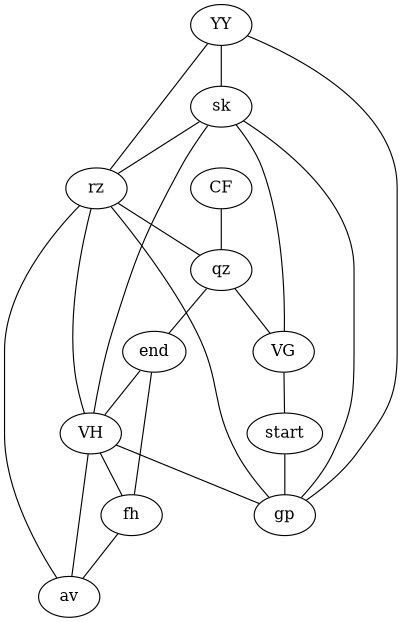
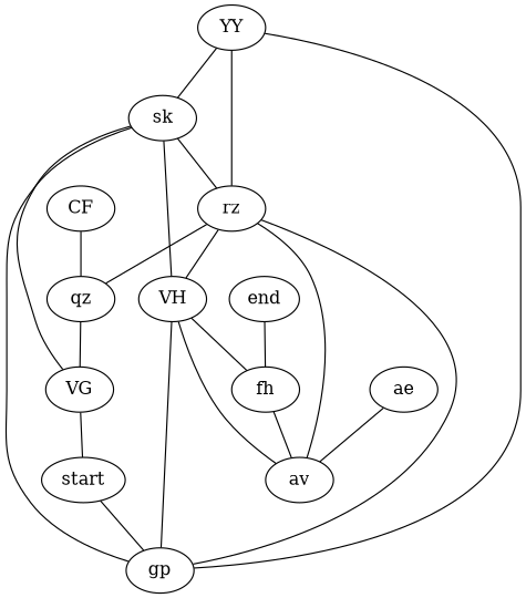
  graph {
    start
    gp
    YY
    sk
    rz
    av
    VH
    qz
    fh
    end
    VG
+   ae
    CF
    start -- gp
    YY -- gp
    YY -- sk
    sk -- gp
    sk -- rz
    rz -- gp
    rz -- YY
    rz -- VH
    rz -- qz
    av -- rz
    VH -- gp
    VH -- sk
    VH -- av
    VH -- fh
-   qz -- end
    qz -- VG
    fh -- av
-   end -- VH
    end -- fh
    VG -- start
    VG -- sk
+   ae -- av
    CF -- qz
  }
